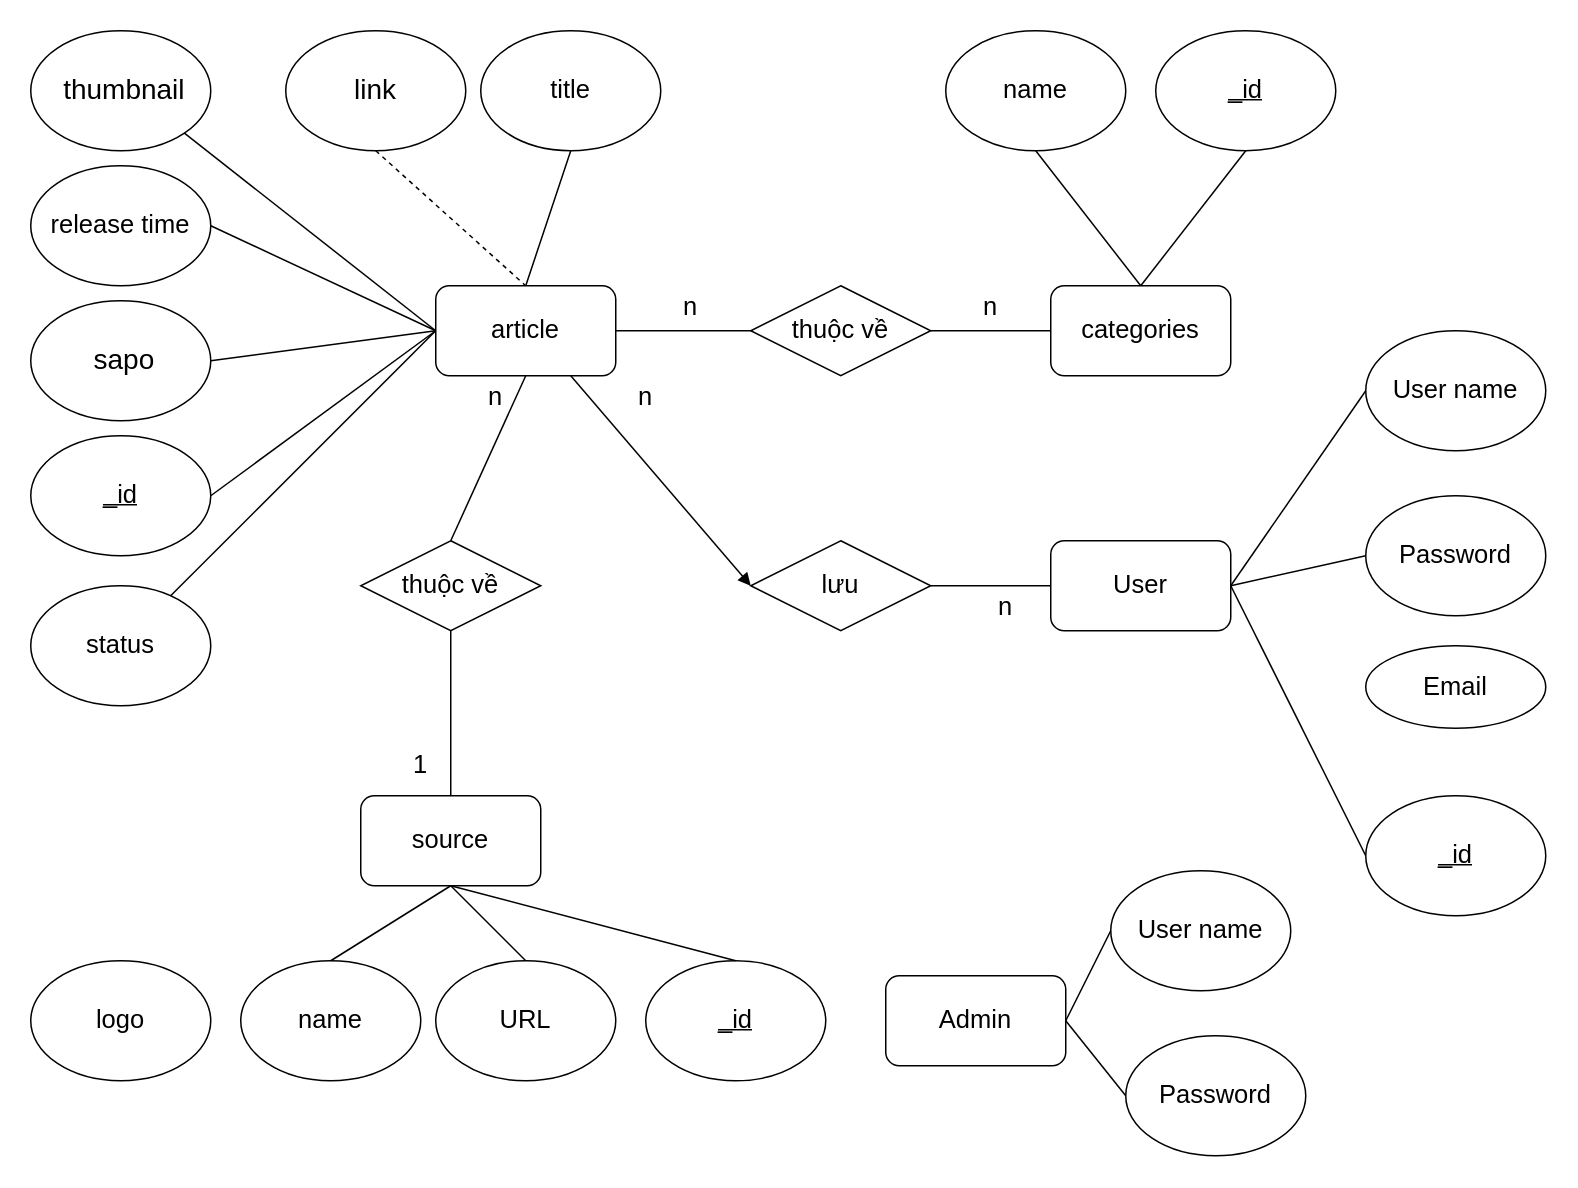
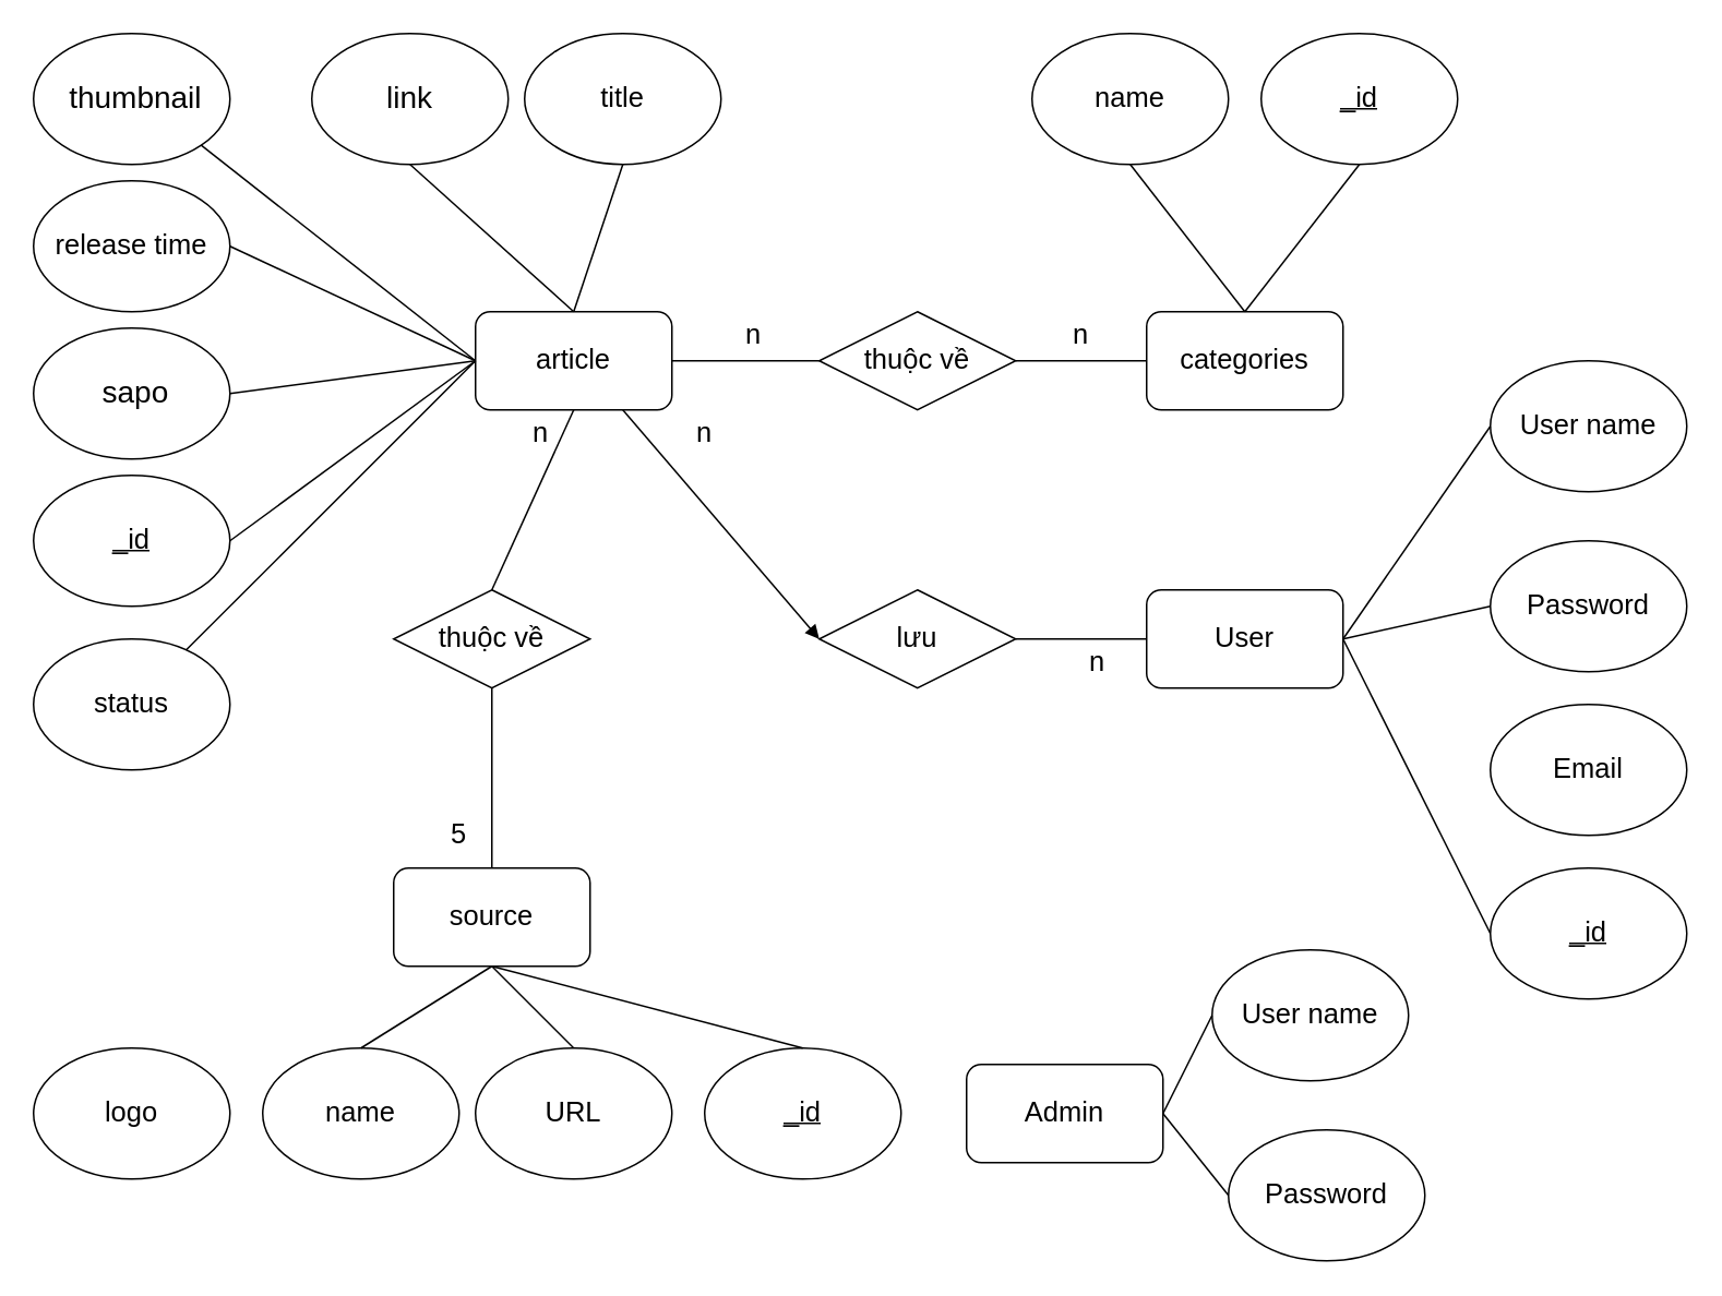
  <mxCell id="0" />
  <mxCell id="1" parent="0" />
  <mxCell id="2" value="&lt;span style=&quot;font-size: 17px&quot;&gt;article&lt;/span&gt;" style="rounded=1;whiteSpace=wrap;html=1;" parent="1" vertex="1"><mxGeometry x="290" y="190" width="120" height="60" as="geometry" /></mxCell>
  <mxCell id="3" value="&lt;font style=&quot;font-size: 17px&quot;&gt;title&lt;/font&gt;" style="ellipse;whiteSpace=wrap;html=1;" parent="1" vertex="1"><mxGeometry x="320" y="20" width="120" height="80" as="geometry" /></mxCell>
  <mxCell id="4" value="&lt;font face=&quot;montserrat, sans-serif&quot;&gt;&lt;span style=&quot;font-size: 18.667px&quot;&gt;link&lt;/span&gt;&lt;/font&gt;" style="ellipse;whiteSpace=wrap;html=1;" parent="1" vertex="1"><mxGeometry x="190" y="20" width="120" height="80" as="geometry" /></mxCell>
  <mxCell id="5" value="&lt;span style=&quot;font-family: &amp;#34;montserrat&amp;#34; , sans-serif ; font-size: 18.667px&quot;&gt;&amp;nbsp;thumbnail&lt;/span&gt;" style="ellipse;whiteSpace=wrap;html=1;" parent="1" vertex="1"><mxGeometry x="20" y="20" width="120" height="80" as="geometry" /></mxCell>
  <mxCell id="6" value="&lt;span style=&quot;font-family: &amp;#34;montserrat&amp;#34; , sans-serif ; font-size: 18.667px&quot;&gt;&amp;nbsp;sapo&lt;/span&gt;" style="ellipse;whiteSpace=wrap;html=1;" parent="1" vertex="1"><mxGeometry x="20" y="200" width="120" height="80" as="geometry" /></mxCell>
  <mxCell id="7" value="&lt;font style=&quot;font-size: 17px&quot;&gt;release time&lt;/font&gt;" style="ellipse;whiteSpace=wrap;html=1;" parent="1" vertex="1"><mxGeometry x="20" y="110" width="120" height="80" as="geometry" /></mxCell>
  <mxCell id="8" value="" style="endArrow=none;html=1;rounded=0;fontSize=17;exitX=1;exitY=0.5;exitDx=0;exitDy=0;entryX=0;entryY=0.5;entryDx=0;entryDy=0;" parent="1" source="22" target="2" edge="1"><mxGeometry width="50" height="50" relative="1" as="geometry"><mxPoint x="360" y="350" as="sourcePoint" /><mxPoint x="410" y="300" as="targetPoint" /></mxGeometry></mxCell>
  <mxCell id="9" value="" style="endArrow=none;html=1;rounded=0;fontSize=17;entryX=0;entryY=0.5;entryDx=0;entryDy=0;exitX=1;exitY=0.5;exitDx=0;exitDy=0;" parent="1" source="6" target="2" edge="1"><mxGeometry width="50" height="50" relative="1" as="geometry"><mxPoint x="360" y="350" as="sourcePoint" /><mxPoint x="410" y="300" as="targetPoint" /></mxGeometry></mxCell>
  <mxCell id="10" value="" style="endArrow=none;html=1;rounded=0;fontSize=17;entryX=0;entryY=0.5;entryDx=0;entryDy=0;exitX=1;exitY=0.5;exitDx=0;exitDy=0;" parent="1" source="7" target="2" edge="1"><mxGeometry width="50" height="50" relative="1" as="geometry"><mxPoint x="150" y="300" as="sourcePoint" /><mxPoint x="300" y="230" as="targetPoint" /></mxGeometry></mxCell>
  <mxCell id="11" value="" style="endArrow=none;html=1;rounded=0;fontSize=17;entryX=0;entryY=0.5;entryDx=0;entryDy=0;exitX=1;exitY=1;exitDx=0;exitDy=0;" parent="1" source="5" target="2" edge="1"><mxGeometry width="50" height="50" relative="1" as="geometry"><mxPoint x="150" y="190" as="sourcePoint" /><mxPoint x="300" y="230" as="targetPoint" /></mxGeometry></mxCell>
- <mxCell id="12" value="" style="endArrow=none;html=1;rounded=0;fontSize=17;exitX=0.5;exitY=1;exitDx=0;exitDy=0;entryX=0.5;entryY=0;entryDx=0;entryDy=0;dashed=1;" parent="1" source="4" target="2" edge="1"><mxGeometry width="50" height="50" relative="1" as="geometry"><mxPoint x="360" y="350" as="sourcePoint" /><mxPoint x="410" y="300" as="targetPoint" /></mxGeometry></mxCell>
+ <mxCell id="12" value="" style="endArrow=none;html=1;rounded=0;fontSize=17;exitX=0.5;exitY=1;exitDx=0;exitDy=0;entryX=0.5;entryY=0;entryDx=0;entryDy=0;" parent="1" source="4" target="2" edge="1"><mxGeometry width="50" height="50" relative="1" as="geometry"><mxPoint x="360" y="350" as="sourcePoint" /><mxPoint x="410" y="300" as="targetPoint" /></mxGeometry></mxCell>
  <mxCell id="13" value="" style="endArrow=none;html=1;rounded=0;fontSize=17;exitX=0.5;exitY=1;exitDx=0;exitDy=0;entryX=0.5;entryY=0;entryDx=0;entryDy=0;" parent="1" source="3" target="2" edge="1"><mxGeometry width="50" height="50" relative="1" as="geometry"><mxPoint x="240" y="110" as="sourcePoint" /><mxPoint x="360" y="200" as="targetPoint" /></mxGeometry></mxCell>
  <mxCell id="14" value="categories" style="rounded=1;whiteSpace=wrap;html=1;fontSize=17;" parent="1" vertex="1"><mxGeometry x="700" y="190" width="120" height="60" as="geometry" /></mxCell>
  <mxCell id="15" value="name" style="ellipse;whiteSpace=wrap;html=1;fontSize=17;" parent="1" vertex="1"><mxGeometry x="630" y="20" width="120" height="80" as="geometry" /></mxCell>
  <mxCell id="16" value="" style="endArrow=none;html=1;rounded=0;fontSize=17;exitX=0.5;exitY=1;exitDx=0;exitDy=0;entryX=0.5;entryY=0;entryDx=0;entryDy=0;" parent="1" source="15" target="14" edge="1"><mxGeometry width="50" height="50" relative="1" as="geometry"><mxPoint x="550" y="110" as="sourcePoint" /><mxPoint x="240" y="200" as="targetPoint" /></mxGeometry></mxCell>
  <mxCell id="17" value="User name" style="ellipse;whiteSpace=wrap;html=1;fontSize=17;" parent="1" vertex="1"><mxGeometry x="910" y="220" width="120" height="80" as="geometry" /></mxCell>
  <mxCell id="18" value="User" style="rounded=1;whiteSpace=wrap;html=1;fontSize=17;" parent="1" vertex="1"><mxGeometry x="700" y="360" width="120" height="60" as="geometry" /></mxCell>
  <mxCell id="19" value="Password" style="ellipse;whiteSpace=wrap;html=1;fontSize=17;" parent="1" vertex="1"><mxGeometry x="910" y="330" width="120" height="80" as="geometry" /></mxCell>
  <mxCell id="20" value="" style="endArrow=none;html=1;rounded=0;fontSize=17;exitX=0;exitY=0.5;exitDx=0;exitDy=0;entryX=1;entryY=0.5;entryDx=0;entryDy=0;" parent="1" source="17" target="18" edge="1"><mxGeometry width="50" height="50" relative="1" as="geometry"><mxPoint x="950" y="120" as="sourcePoint" /><mxPoint x="770" y="200" as="targetPoint" /></mxGeometry></mxCell>
  <mxCell id="21" value="" style="endArrow=none;html=1;rounded=0;fontSize=17;exitX=0;exitY=0.5;exitDx=0;exitDy=0;entryX=1;entryY=0.5;entryDx=0;entryDy=0;" parent="1" source="19" target="18" edge="1"><mxGeometry width="50" height="50" relative="1" as="geometry"><mxPoint x="960" y="130" as="sourcePoint" /><mxPoint x="780" y="210" as="targetPoint" /></mxGeometry></mxCell>
  <mxCell id="22" value="&lt;u&gt;_id&lt;/u&gt;" style="ellipse;whiteSpace=wrap;html=1;fontSize=17;" parent="1" vertex="1"><mxGeometry x="20" y="290" width="120" height="80" as="geometry" /></mxCell>
  <mxCell id="23" value="&lt;u&gt;_id&lt;/u&gt;" style="ellipse;whiteSpace=wrap;html=1;fontSize=17;" parent="1" vertex="1"><mxGeometry x="770" y="20" width="120" height="80" as="geometry" /></mxCell>
  <mxCell id="24" value="" style="endArrow=none;html=1;rounded=0;fontSize=17;exitX=0.5;exitY=1;exitDx=0;exitDy=0;entryX=0.5;entryY=0;entryDx=0;entryDy=0;" parent="1" source="23" target="14" edge="1"><mxGeometry width="50" height="50" relative="1" as="geometry"><mxPoint x="150" y="500" as="sourcePoint" /><mxPoint x="300" y="230" as="targetPoint" /></mxGeometry></mxCell>
- <mxCell id="25" value="Email" style="ellipse;whiteSpace=wrap;html=1;fontSize=17;" parent="1" vertex="1"><mxGeometry x="910" y="430" width="120" height="55" as="geometry" /></mxCell>
+ <mxCell id="25" value="Email" style="ellipse;whiteSpace=wrap;html=1;fontSize=17;" parent="1" vertex="1"><mxGeometry x="910" y="430" width="120" height="80" as="geometry" /></mxCell>
  <mxCell id="26" value="" style="endArrow=none;html=1;rounded=0;fontSize=17;exitX=0;exitY=0.5;exitDx=0;exitDy=0;entryX=1;entryY=0.5;entryDx=0;entryDy=0;" parent="1" target="18" edge="1" source="27"><mxGeometry width="50" height="50" relative="1" as="geometry"><mxPoint x="910" y="570" as="sourcePoint" /><mxPoint x="500" y="340" as="targetPoint" /></mxGeometry></mxCell>
  <mxCell id="27" value="&lt;u&gt;_id&lt;/u&gt;" style="ellipse;whiteSpace=wrap;html=1;fontSize=17;" parent="1" vertex="1"><mxGeometry x="910" y="530" width="120" height="80" as="geometry" /></mxCell>
  <mxCell id="28" value="&lt;span style=&quot;font-size: 17px&quot;&gt;source&lt;/span&gt;" style="rounded=1;whiteSpace=wrap;html=1;" parent="1" vertex="1"><mxGeometry x="240" y="530" width="120" height="60" as="geometry" /></mxCell>
  <mxCell id="29" value="logo" style="ellipse;whiteSpace=wrap;html=1;fontSize=17;" parent="1" vertex="1"><mxGeometry x="20" y="640" width="120" height="80" as="geometry" /></mxCell>
  <mxCell id="30" value="name" style="ellipse;whiteSpace=wrap;html=1;fontSize=17;" parent="1" vertex="1"><mxGeometry x="160" y="640" width="120" height="80" as="geometry" /></mxCell>
  <mxCell id="31" value="URL" style="ellipse;whiteSpace=wrap;html=1;fontSize=17;" parent="1" vertex="1"><mxGeometry x="290" y="640" width="120" height="80" as="geometry" /></mxCell>
  <mxCell id="32" value="" style="endArrow=none;html=1;rounded=0;fontSize=17;entryX=0.5;entryY=1;entryDx=0;entryDy=0;exitX=0.5;exitY=0;exitDx=0;exitDy=0;" parent="1" source="30" target="28" edge="1"><mxGeometry relative="1" as="geometry"><mxPoint x="80" y="650" as="sourcePoint" /><mxPoint x="300" y="590" as="targetPoint" /></mxGeometry></mxCell>
  <mxCell id="33" value="" style="endArrow=none;html=1;rounded=0;fontSize=17;entryX=0.5;entryY=1;entryDx=0;entryDy=0;exitX=0.5;exitY=0;exitDx=0;exitDy=0;" parent="1" source="31" target="28" edge="1"><mxGeometry relative="1" as="geometry"><mxPoint x="250" y="650" as="sourcePoint" /><mxPoint x="300" y="590" as="targetPoint" /></mxGeometry></mxCell>
  <mxCell id="34" value="thuộc về" style="shape=rhombus;perimeter=rhombusPerimeter;whiteSpace=wrap;html=1;align=center;fontSize=17;" parent="1" vertex="1"><mxGeometry x="240" y="360" width="120" height="60" as="geometry" /></mxCell>
  <mxCell id="35" value="" style="endArrow=none;html=1;rounded=0;fontSize=17;entryX=0.5;entryY=1;entryDx=0;entryDy=0;exitX=0.5;exitY=0;exitDx=0;exitDy=0;" parent="1" source="28" target="34" edge="1"><mxGeometry relative="1" as="geometry"><mxPoint x="470" y="430" as="sourcePoint" /><mxPoint x="630" y="430" as="targetPoint" /></mxGeometry></mxCell>
  <mxCell id="36" value="" style="endArrow=none;html=1;rounded=0;fontSize=17;entryX=0.5;entryY=1;entryDx=0;entryDy=0;exitX=0.5;exitY=0;exitDx=0;exitDy=0;" parent="1" source="34" target="2" edge="1"><mxGeometry relative="1" as="geometry"><mxPoint x="360" y="540" as="sourcePoint" /><mxPoint x="360" y="430" as="targetPoint" /></mxGeometry></mxCell>
  <mxCell id="37" value="lưu" style="shape=rhombus;perimeter=rhombusPerimeter;whiteSpace=wrap;html=1;align=center;fontSize=17;" parent="1" vertex="1"><mxGeometry x="500" y="360" width="120" height="60" as="geometry" /></mxCell>
  <mxCell id="38" value="" style="endArrow=none;html=1;rounded=0;fontSize=17;entryX=0;entryY=0.5;entryDx=0;entryDy=0;exitX=1;exitY=0.5;exitDx=0;exitDy=0;" parent="1" source="37" target="18" edge="1"><mxGeometry relative="1" as="geometry"><mxPoint x="470" y="430" as="sourcePoint" /><mxPoint x="630" y="430" as="targetPoint" /></mxGeometry></mxCell>
  <mxCell id="39" value="" style="endArrow=block;html=1;rounded=0;fontSize=17;exitX=0.75;exitY=1;exitDx=0;exitDy=0;entryX=0;entryY=0.5;entryDx=0;entryDy=0;" parent="1" source="2" target="37" edge="1"><mxGeometry relative="1" as="geometry"><mxPoint x="470" y="430" as="sourcePoint" /><mxPoint x="630" y="430" as="targetPoint" /></mxGeometry></mxCell>
  <mxCell id="40" value="thuộc về" style="shape=rhombus;perimeter=rhombusPerimeter;whiteSpace=wrap;html=1;align=center;fontSize=17;" parent="1" vertex="1"><mxGeometry x="500" y="190" width="120" height="60" as="geometry" /></mxCell>
  <mxCell id="41" value="" style="endArrow=none;html=1;rounded=0;fontSize=17;exitX=1;exitY=0.5;exitDx=0;exitDy=0;entryX=0;entryY=0.5;entryDx=0;entryDy=0;" parent="1" source="2" target="40" edge="1"><mxGeometry relative="1" as="geometry"><mxPoint x="470" y="430" as="sourcePoint" /><mxPoint x="630" y="430" as="targetPoint" /></mxGeometry></mxCell>
  <mxCell id="42" value="" style="endArrow=none;html=1;rounded=0;fontSize=17;entryX=0;entryY=0.5;entryDx=0;entryDy=0;exitX=1;exitY=0.5;exitDx=0;exitDy=0;" parent="1" source="40" target="14" edge="1"><mxGeometry relative="1" as="geometry"><mxPoint x="470" y="430" as="sourcePoint" /><mxPoint x="630" y="430" as="targetPoint" /></mxGeometry></mxCell>
  <mxCell id="43" value="n" style="text;html=1;strokeColor=none;fillColor=none;align=center;verticalAlign=middle;whiteSpace=wrap;rounded=0;fontSize=17;" parent="1" vertex="1"><mxGeometry x="430" y="190" width="60" height="30" as="geometry" /></mxCell>
  <mxCell id="44" value="n" style="text;html=1;strokeColor=none;fillColor=none;align=center;verticalAlign=middle;whiteSpace=wrap;rounded=0;fontSize=17;" parent="1" vertex="1"><mxGeometry x="630" y="190" width="60" height="30" as="geometry" /></mxCell>
  <mxCell id="45" value="n" style="text;html=1;strokeColor=none;fillColor=none;align=center;verticalAlign=middle;whiteSpace=wrap;rounded=0;fontSize=17;" parent="1" vertex="1"><mxGeometry x="400" y="250" width="60" height="30" as="geometry" /></mxCell>
  <mxCell id="46" value="n" style="text;html=1;strokeColor=none;fillColor=none;align=center;verticalAlign=middle;whiteSpace=wrap;rounded=0;fontSize=17;" parent="1" vertex="1"><mxGeometry x="640" y="390" width="60" height="30" as="geometry" /></mxCell>
  <mxCell id="47" value="n" style="text;html=1;strokeColor=none;fillColor=none;align=center;verticalAlign=middle;whiteSpace=wrap;rounded=0;fontSize=17;" parent="1" vertex="1"><mxGeometry x="300" y="250" width="60" height="30" as="geometry" /></mxCell>
- <mxCell id="48" value="1" style="text;html=1;strokeColor=none;fillColor=none;align=center;verticalAlign=middle;whiteSpace=wrap;rounded=0;fontSize=17;" parent="1" vertex="1"><mxGeometry x="250" y="495" width="60" height="30" as="geometry" /></mxCell>
+ <mxCell id="48" value="5" style="text;html=1;strokeColor=none;fillColor=none;align=center;verticalAlign=middle;whiteSpace=wrap;rounded=0;fontSize=17;" parent="1" vertex="1"><mxGeometry x="250" y="495" width="60" height="30" as="geometry" /></mxCell>
  <mxCell id="49" value="" style="endArrow=none;html=1;rounded=0;fontSize=17;exitX=0;exitY=0.5;exitDx=0;exitDy=0;" parent="1" source="2" target="50" edge="1"><mxGeometry width="50" height="50" relative="1" as="geometry"><mxPoint x="530" y="260" as="sourcePoint" /><mxPoint x="580" y="210" as="targetPoint" /></mxGeometry></mxCell>
  <mxCell id="50" value="status" style="ellipse;whiteSpace=wrap;html=1;fontSize=17;" parent="1" vertex="1"><mxGeometry x="20" y="390" width="120" height="80" as="geometry" /></mxCell>
  <mxCell id="51" value="Admin" style="rounded=1;whiteSpace=wrap;html=1;fontSize=17;" parent="1" vertex="1"><mxGeometry x="590" y="650" width="120" height="60" as="geometry" /></mxCell>
  <mxCell id="52" value="User name" style="ellipse;whiteSpace=wrap;html=1;fontSize=17;" parent="1" vertex="1"><mxGeometry x="740" y="580" width="120" height="80" as="geometry" /></mxCell>
  <mxCell id="53" value="Password" style="ellipse;whiteSpace=wrap;html=1;fontSize=17;" parent="1" vertex="1"><mxGeometry x="750" y="690" width="120" height="80" as="geometry" /></mxCell>
  <mxCell id="54" value="" style="endArrow=none;html=1;rounded=0;fontSize=17;exitX=0;exitY=0.5;exitDx=0;exitDy=0;entryX=1;entryY=0.5;entryDx=0;entryDy=0;" parent="1" source="52" target="51" edge="1"><mxGeometry width="50" height="50" relative="1" as="geometry"><mxPoint x="960" y="360" as="sourcePoint" /><mxPoint x="830" y="690" as="targetPoint" /></mxGeometry></mxCell>
  <mxCell id="55" value="" style="endArrow=none;html=1;rounded=0;fontSize=17;exitX=0;exitY=0.5;exitDx=0;exitDy=0;entryX=1;entryY=0.5;entryDx=0;entryDy=0;" parent="1" source="53" target="51" edge="1"><mxGeometry width="50" height="50" relative="1" as="geometry"><mxPoint x="970" y="370" as="sourcePoint" /><mxPoint x="830" y="690" as="targetPoint" /></mxGeometry></mxCell>
  <mxCell id="56" value="&lt;u&gt;_id&lt;/u&gt;" style="ellipse;whiteSpace=wrap;html=1;fontSize=17;" parent="1" vertex="1"><mxGeometry x="430" y="640" width="120" height="80" as="geometry" /></mxCell>
  <mxCell id="57" value="" style="endArrow=none;html=1;rounded=0;fontSize=17;entryX=0.5;entryY=1;entryDx=0;entryDy=0;exitX=0.5;exitY=0;exitDx=0;exitDy=0;" parent="1" source="56" target="28" edge="1"><mxGeometry relative="1" as="geometry"><mxPoint x="490" y="650" as="sourcePoint" /><mxPoint x="310" y="600" as="targetPoint" /></mxGeometry></mxCell>
